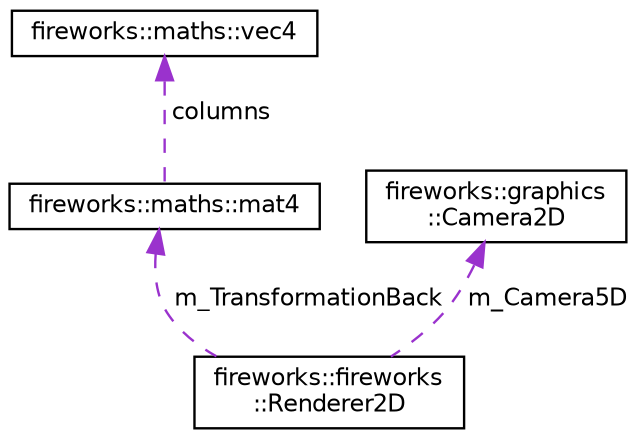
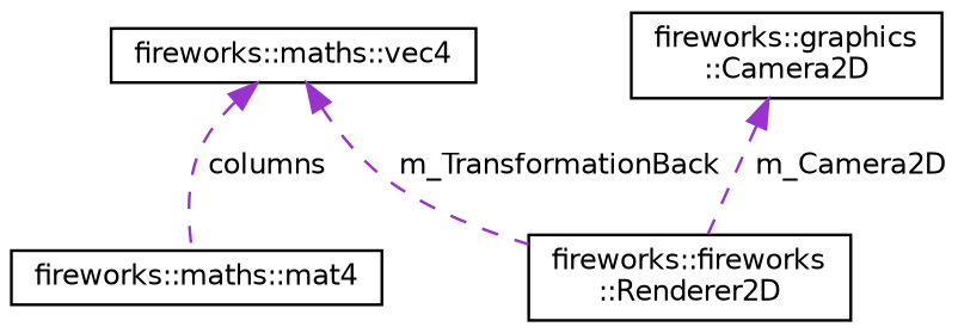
  digraph {
    node [color=black fillcolor=white fontname=Helvetica fontsize=10 shape=record style=filled]
    edge [color=darkorchid3 dir=back fontname=Helvetica fontsize=10 labelfontname=Helvetica labelfontsize=10 style=dashed]
    n1 [height=0.2 label="fireworks::fireworks\l::Renderer2D" width=0.4]
    n2 [height=0.2 label="fireworks::maths::mat4" width=0.4]
    n3 [height=0.2 label="fireworks::maths::vec4" width=0.4]
    n4 [height=0.2 label="fireworks::graphics\l::Camera2D" width=0.4]
-   n2 -> n1 [label=" m_TransformationBack"]
+   n3 -> n1 [label=" m_TransformationBack"]
    n3 -> n2 [label=" columns"]
-   n4 -> n1 [label=" m_Camera5D"]
+   n4 -> n1 [label=" m_Camera2D"]
  }
